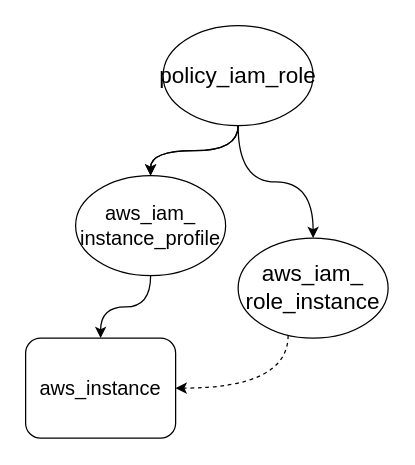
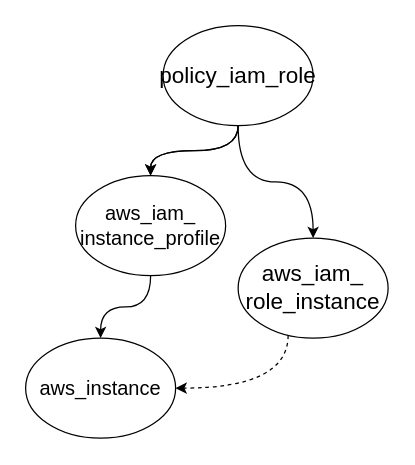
  <mxCell id="0" />
  <mxCell id="1" parent="0" />
  <mxCell id="2" value="" style="edgeStyle=orthogonalEdgeStyle;rounded=0;orthogonalLoop=1;jettySize=auto;html=1;fontSize=18;curved=1;" edge="1" parent="1" source="5" target="7"><mxGeometry relative="1" as="geometry" /></mxCell>
  <mxCell id="3" value="" style="edgeStyle=orthogonalEdgeStyle;curved=1;rounded=0;orthogonalLoop=1;jettySize=auto;html=1;fontSize=16;" edge="1" parent="1" source="5" target="7"><mxGeometry relative="1" as="geometry" /></mxCell>
  <mxCell id="4" value="" style="edgeStyle=orthogonalEdgeStyle;curved=1;rounded=0;orthogonalLoop=1;jettySize=auto;html=1;fontSize=16;" edge="1" parent="1" source="5" target="9"><mxGeometry relative="1" as="geometry" /></mxCell>
  <mxCell id="5" value="&lt;font style=&quot;font-size: 18px&quot;&gt;policy_iam_role&lt;/font&gt;" style="ellipse;whiteSpace=wrap;html=1;" vertex="1" parent="1"><mxGeometry x="130" y="20" width="120" height="80" as="geometry" /></mxCell>
  <mxCell id="6" value="" style="edgeStyle=orthogonalEdgeStyle;curved=1;rounded=0;orthogonalLoop=1;jettySize=auto;html=1;fontSize=16;" edge="1" parent="1" source="7" target="10"><mxGeometry relative="1" as="geometry" /></mxCell>
  <mxCell id="7" value="&lt;font style=&quot;font-size: 16px&quot;&gt;aws_iam_&lt;br&gt;instance_profile&lt;/font&gt;" style="ellipse;whiteSpace=wrap;html=1;" vertex="1" parent="1"><mxGeometry x="60" y="140" width="120" height="80" as="geometry" /></mxCell>
  <mxCell id="8" style="edgeStyle=orthogonalEdgeStyle;curved=1;rounded=0;orthogonalLoop=1;jettySize=auto;html=1;fontSize=16;dashed=1;" edge="1" parent="1" source="9" target="10"><mxGeometry relative="1" as="geometry"><Array as="points"><mxPoint x="230" y="310" /></Array></mxGeometry></mxCell>
  <mxCell id="9" value="&lt;font style=&quot;font-size: 18px&quot;&gt;aws_iam_&lt;br&gt;role_instance&lt;/font&gt;" style="ellipse;whiteSpace=wrap;html=1;" vertex="1" parent="1"><mxGeometry x="190" y="190" width="120" height="80" as="geometry" /></mxCell>
- <mxCell id="10" value="&lt;span style=&quot;font-size: 16px&quot;&gt;aws_instance&lt;/span&gt;" style="whiteSpace=wrap;html=1;rounded=1;" vertex="1" parent="1"><mxGeometry x="20" y="270" width="120" height="80" as="geometry" /></mxCell>
+ <mxCell id="10" value="&lt;span style=&quot;font-size: 16px&quot;&gt;aws_instance&lt;/span&gt;" style="ellipse;whiteSpace=wrap;html=1;" vertex="1" parent="1"><mxGeometry x="20" y="270" width="120" height="80" as="geometry" /></mxCell>
